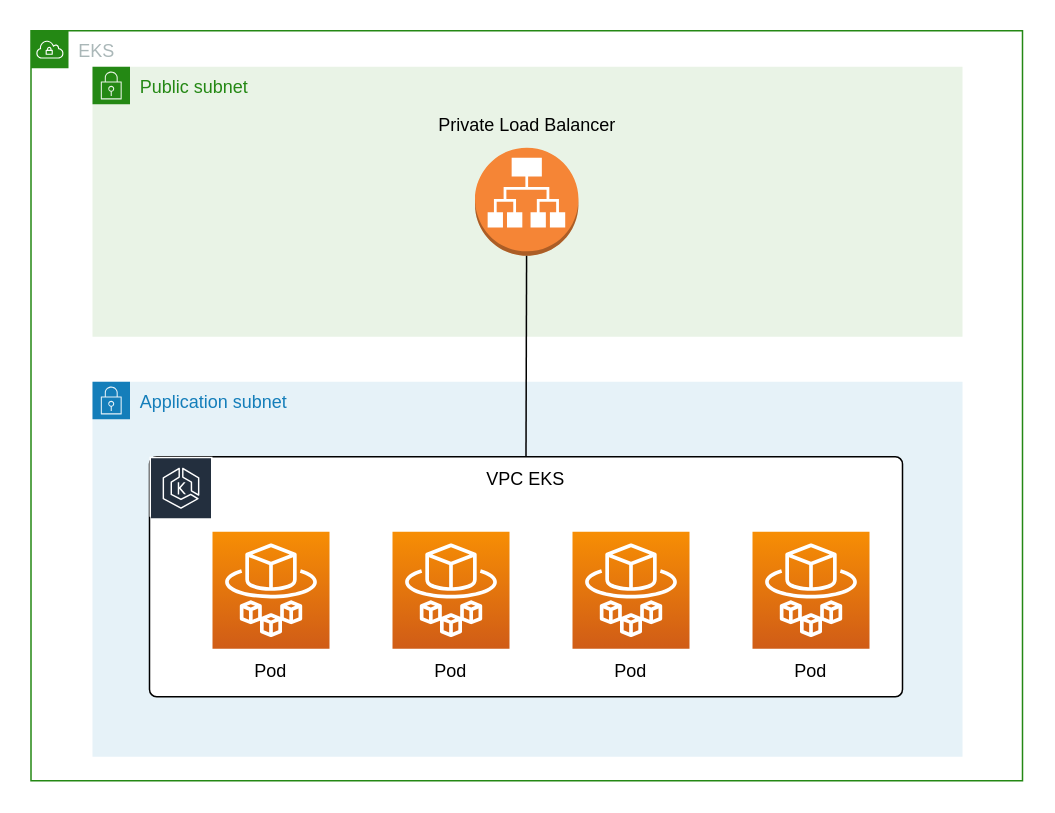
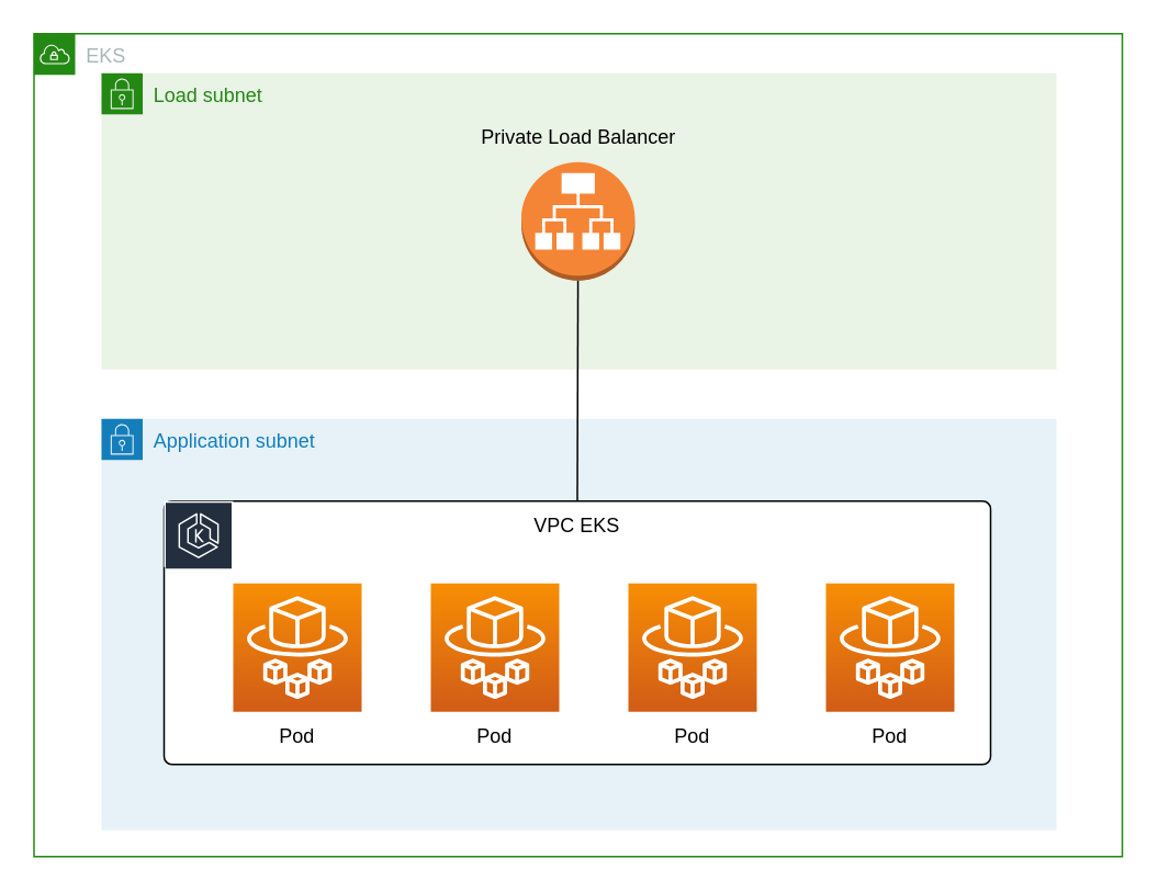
  <mxCell id="0" />
  <mxCell id="1" parent="0" />
  <mxCell id="2" value="" style="group" vertex="1" connectable="0" parent="1"><mxGeometry x="20" y="20" width="661" height="500" as="geometry" /></mxCell>
- <mxCell id="3" value="Public subnet" style="points=[[0,0],[0.25,0],[0.5,0],[0.75,0],[1,0],[1,0.25],[1,0.5],[1,0.75],[1,1],[0.75,1],[0.5,1],[0.25,1],[0,1],[0,0.75],[0,0.5],[0,0.25]];outlineConnect=0;gradientColor=none;html=1;whiteSpace=wrap;fontSize=12;fontStyle=0;container=1;pointerEvents=0;collapsible=0;recursiveResize=0;shape=mxgraph.aws4.group;grIcon=mxgraph.aws4.group_security_group;grStroke=0;strokeColor=#248814;fillColor=#E9F3E6;verticalAlign=top;align=left;spacingLeft=30;fontColor=#248814;dashed=0;" vertex="1" parent="2"><mxGeometry x="41" y="24" width="580" height="180" as="geometry" /></mxCell>
+ <mxCell id="3" value="Load subnet" style="points=[[0,0],[0.25,0],[0.5,0],[0.75,0],[1,0],[1,0.25],[1,0.5],[1,0.75],[1,1],[0.75,1],[0.5,1],[0.25,1],[0,1],[0,0.75],[0,0.5],[0,0.25]];outlineConnect=0;gradientColor=none;html=1;whiteSpace=wrap;fontSize=12;fontStyle=0;container=1;pointerEvents=0;collapsible=0;recursiveResize=0;shape=mxgraph.aws4.group;grIcon=mxgraph.aws4.group_security_group;grStroke=0;strokeColor=#248814;fillColor=#E9F3E6;verticalAlign=top;align=left;spacingLeft=30;fontColor=#248814;dashed=0;" vertex="1" parent="2"><mxGeometry x="41" y="24" width="580" height="180" as="geometry" /></mxCell>
  <mxCell id="4" value="" style="outlineConnect=0;dashed=0;verticalLabelPosition=bottom;verticalAlign=top;align=center;html=1;shape=mxgraph.aws3.application_load_balancer;fillColor=#F58536;gradientColor=none;" vertex="1" parent="3"><mxGeometry x="255" y="54" width="69" height="72" as="geometry" /></mxCell>
  <mxCell id="5" value="Private Load Balancer" style="text;html=1;strokeColor=none;fillColor=none;align=center;verticalAlign=middle;whiteSpace=wrap;rounded=0;" vertex="1" parent="3"><mxGeometry x="209" y="24" width="162" height="30" as="geometry" /></mxCell>
  <mxCell id="6" value="Application subnet" style="points=[[0,0],[0.25,0],[0.5,0],[0.75,0],[1,0],[1,0.25],[1,0.5],[1,0.75],[1,1],[0.75,1],[0.5,1],[0.25,1],[0,1],[0,0.75],[0,0.5],[0,0.25]];outlineConnect=0;gradientColor=none;html=1;whiteSpace=wrap;fontSize=12;fontStyle=0;container=1;pointerEvents=0;collapsible=0;recursiveResize=0;shape=mxgraph.aws4.group;grIcon=mxgraph.aws4.group_security_group;grStroke=0;strokeColor=#147EBA;fillColor=#E6F2F8;verticalAlign=top;align=left;spacingLeft=30;fontColor=#147EBA;dashed=0;" vertex="1" parent="2"><mxGeometry x="41" y="234" width="580" height="250" as="geometry" /></mxCell>
  <mxCell id="7" value="" style="rounded=1;whiteSpace=wrap;html=1;arcSize=3;" vertex="1" parent="2"><mxGeometry x="79" y="284" width="502" height="160" as="geometry" /></mxCell>
  <mxCell id="8" value="" style="sketch=0;points=[[0,0,0],[0.25,0,0],[0.5,0,0],[0.75,0,0],[1,0,0],[0,1,0],[0.25,1,0],[0.5,1,0],[0.75,1,0],[1,1,0],[0,0.25,0],[0,0.5,0],[0,0.75,0],[1,0.25,0],[1,0.5,0],[1,0.75,0]];outlineConnect=0;fontColor=#232F3E;gradientColor=#F78E04;gradientDirection=north;fillColor=#D05C17;strokeColor=#ffffff;dashed=0;verticalLabelPosition=bottom;verticalAlign=top;align=center;html=1;fontSize=12;fontStyle=0;aspect=fixed;shape=mxgraph.aws4.resourceIcon;resIcon=mxgraph.aws4.fargate;" vertex="1" parent="2"><mxGeometry x="121" y="334" width="78" height="78" as="geometry" /></mxCell>
  <mxCell id="9" value="" style="sketch=0;points=[[0,0,0],[0.25,0,0],[0.5,0,0],[0.75,0,0],[1,0,0],[0,1,0],[0.25,1,0],[0.5,1,0],[0.75,1,0],[1,1,0],[0,0.25,0],[0,0.5,0],[0,0.75,0],[1,0.25,0],[1,0.5,0],[1,0.75,0]];outlineConnect=0;fontColor=#232F3E;gradientColor=#F78E04;gradientDirection=north;fillColor=#D05C17;strokeColor=#ffffff;dashed=0;verticalLabelPosition=bottom;verticalAlign=top;align=center;html=1;fontSize=12;fontStyle=0;aspect=fixed;shape=mxgraph.aws4.resourceIcon;resIcon=mxgraph.aws4.fargate;" vertex="1" parent="2"><mxGeometry x="241" y="334" width="78" height="78" as="geometry" /></mxCell>
  <mxCell id="10" value="" style="sketch=0;points=[[0,0,0],[0.25,0,0],[0.5,0,0],[0.75,0,0],[1,0,0],[0,1,0],[0.25,1,0],[0.5,1,0],[0.75,1,0],[1,1,0],[0,0.25,0],[0,0.5,0],[0,0.75,0],[1,0.25,0],[1,0.5,0],[1,0.75,0]];outlineConnect=0;fontColor=#232F3E;gradientColor=#F78E04;gradientDirection=north;fillColor=#D05C17;strokeColor=#ffffff;dashed=0;verticalLabelPosition=bottom;verticalAlign=top;align=center;html=1;fontSize=12;fontStyle=0;aspect=fixed;shape=mxgraph.aws4.resourceIcon;resIcon=mxgraph.aws4.fargate;" vertex="1" parent="2"><mxGeometry x="361" y="334" width="78" height="78" as="geometry" /></mxCell>
  <mxCell id="11" value="" style="sketch=0;points=[[0,0,0],[0.25,0,0],[0.5,0,0],[0.75,0,0],[1,0,0],[0,1,0],[0.25,1,0],[0.5,1,0],[0.75,1,0],[1,1,0],[0,0.25,0],[0,0.5,0],[0,0.75,0],[1,0.25,0],[1,0.5,0],[1,0.75,0]];outlineConnect=0;fontColor=#232F3E;gradientColor=#F78E04;gradientDirection=north;fillColor=#D05C17;strokeColor=#ffffff;dashed=0;verticalLabelPosition=bottom;verticalAlign=top;align=center;html=1;fontSize=12;fontStyle=0;aspect=fixed;shape=mxgraph.aws4.resourceIcon;resIcon=mxgraph.aws4.fargate;" vertex="1" parent="2"><mxGeometry x="481" y="334" width="78" height="78" as="geometry" /></mxCell>
  <mxCell id="12" value="VPC EKS" style="text;html=1;strokeColor=none;fillColor=none;align=center;verticalAlign=middle;whiteSpace=wrap;rounded=0;" vertex="1" parent="2"><mxGeometry x="300" y="284" width="60" height="30" as="geometry" /></mxCell>
  <mxCell id="13" value="" style="sketch=0;outlineConnect=0;fontColor=#232F3E;gradientColor=none;strokeColor=#ffffff;fillColor=#232F3E;dashed=0;verticalLabelPosition=middle;verticalAlign=bottom;align=center;html=1;whiteSpace=wrap;fontSize=10;fontStyle=1;spacing=3;shape=mxgraph.aws4.productIcon;prIcon=mxgraph.aws4.eks;" vertex="1" parent="2"><mxGeometry x="79" y="284" width="42" height="40" as="geometry" /></mxCell>
  <mxCell id="14" style="edgeStyle=none;html=1;entryX=0.5;entryY=0;entryDx=0;entryDy=0;endArrow=none;endFill=0;" edge="1" parent="2" source="4" target="12"><mxGeometry relative="1" as="geometry" /></mxCell>
  <mxCell id="15" value="Pod" style="text;html=1;strokeColor=none;fillColor=none;align=center;verticalAlign=middle;whiteSpace=wrap;rounded=0;" vertex="1" parent="2"><mxGeometry x="130" y="412" width="60" height="30" as="geometry" /></mxCell>
  <mxCell id="16" value="Pod" style="text;html=1;strokeColor=none;fillColor=none;align=center;verticalAlign=middle;whiteSpace=wrap;rounded=0;" vertex="1" parent="2"><mxGeometry x="250" y="412" width="60" height="30" as="geometry" /></mxCell>
  <mxCell id="17" value="Pod" style="text;html=1;strokeColor=none;fillColor=none;align=center;verticalAlign=middle;whiteSpace=wrap;rounded=0;" vertex="1" parent="2"><mxGeometry x="370" y="412" width="60" height="30" as="geometry" /></mxCell>
  <mxCell id="18" value="Pod" style="text;html=1;strokeColor=none;fillColor=none;align=center;verticalAlign=middle;whiteSpace=wrap;rounded=0;" vertex="1" parent="2"><mxGeometry x="490" y="412" width="60" height="30" as="geometry" /></mxCell>
  <mxCell id="19" value="EKS" style="points=[[0,0],[0.25,0],[0.5,0],[0.75,0],[1,0],[1,0.25],[1,0.5],[1,0.75],[1,1],[0.75,1],[0.5,1],[0.25,1],[0,1],[0,0.75],[0,0.5],[0,0.25]];outlineConnect=0;gradientColor=none;html=1;whiteSpace=wrap;fontSize=12;fontStyle=0;container=1;pointerEvents=0;collapsible=0;recursiveResize=0;shape=mxgraph.aws4.group;grIcon=mxgraph.aws4.group_vpc;strokeColor=#248814;fillColor=none;verticalAlign=top;align=left;spacingLeft=30;fontColor=#AAB7B8;dashed=0;" vertex="1" parent="2"><mxGeometry width="661" height="500" as="geometry" /></mxCell>
